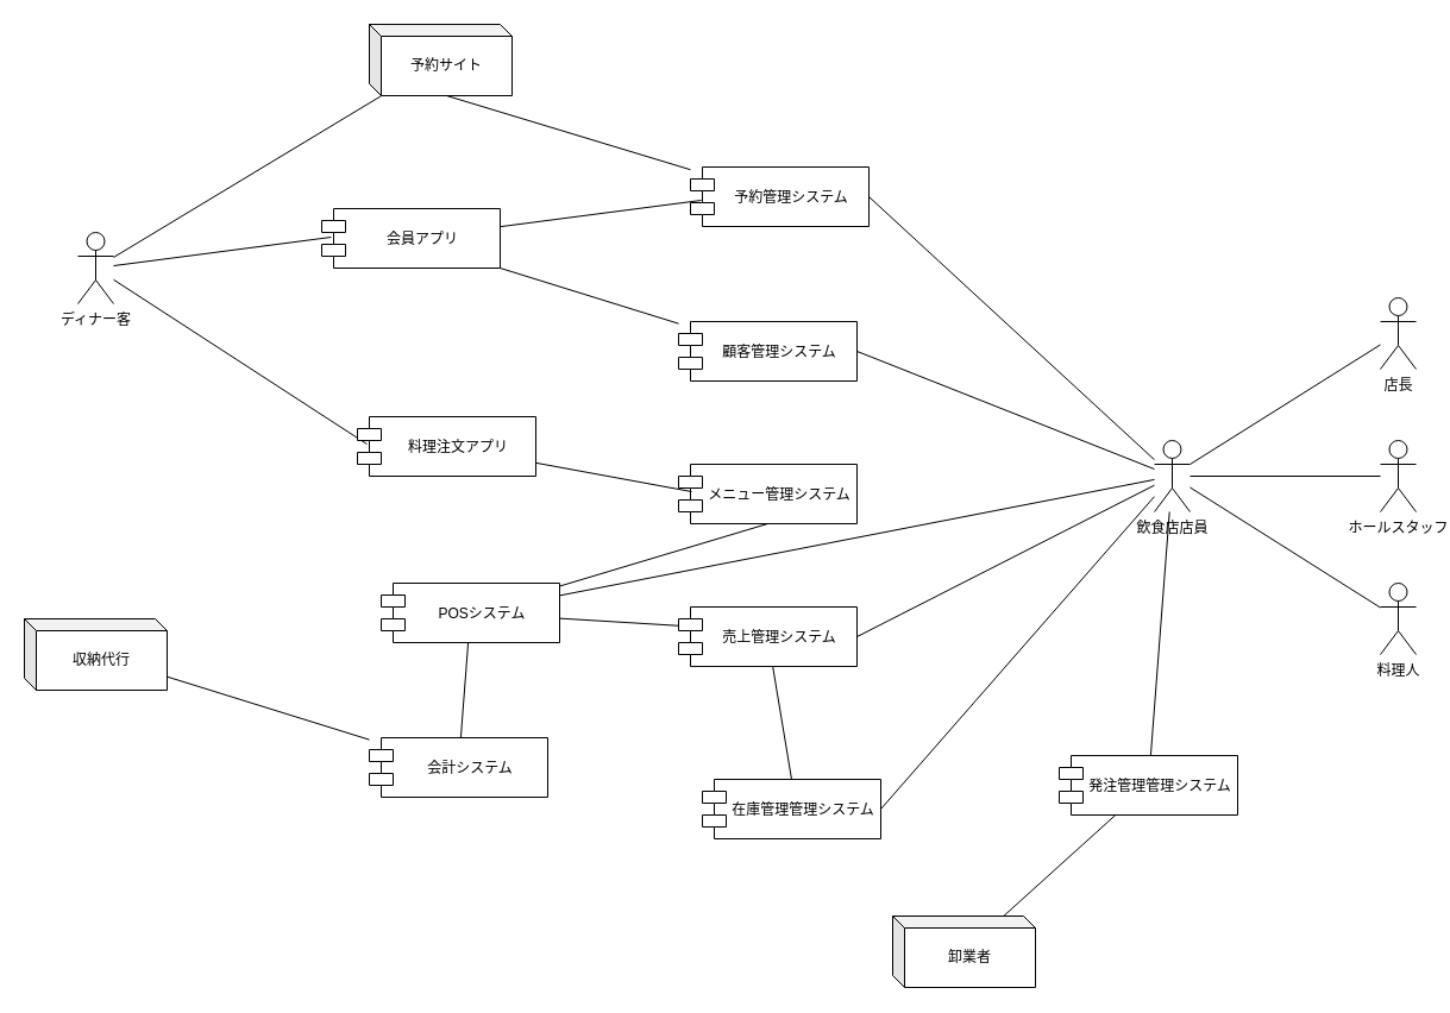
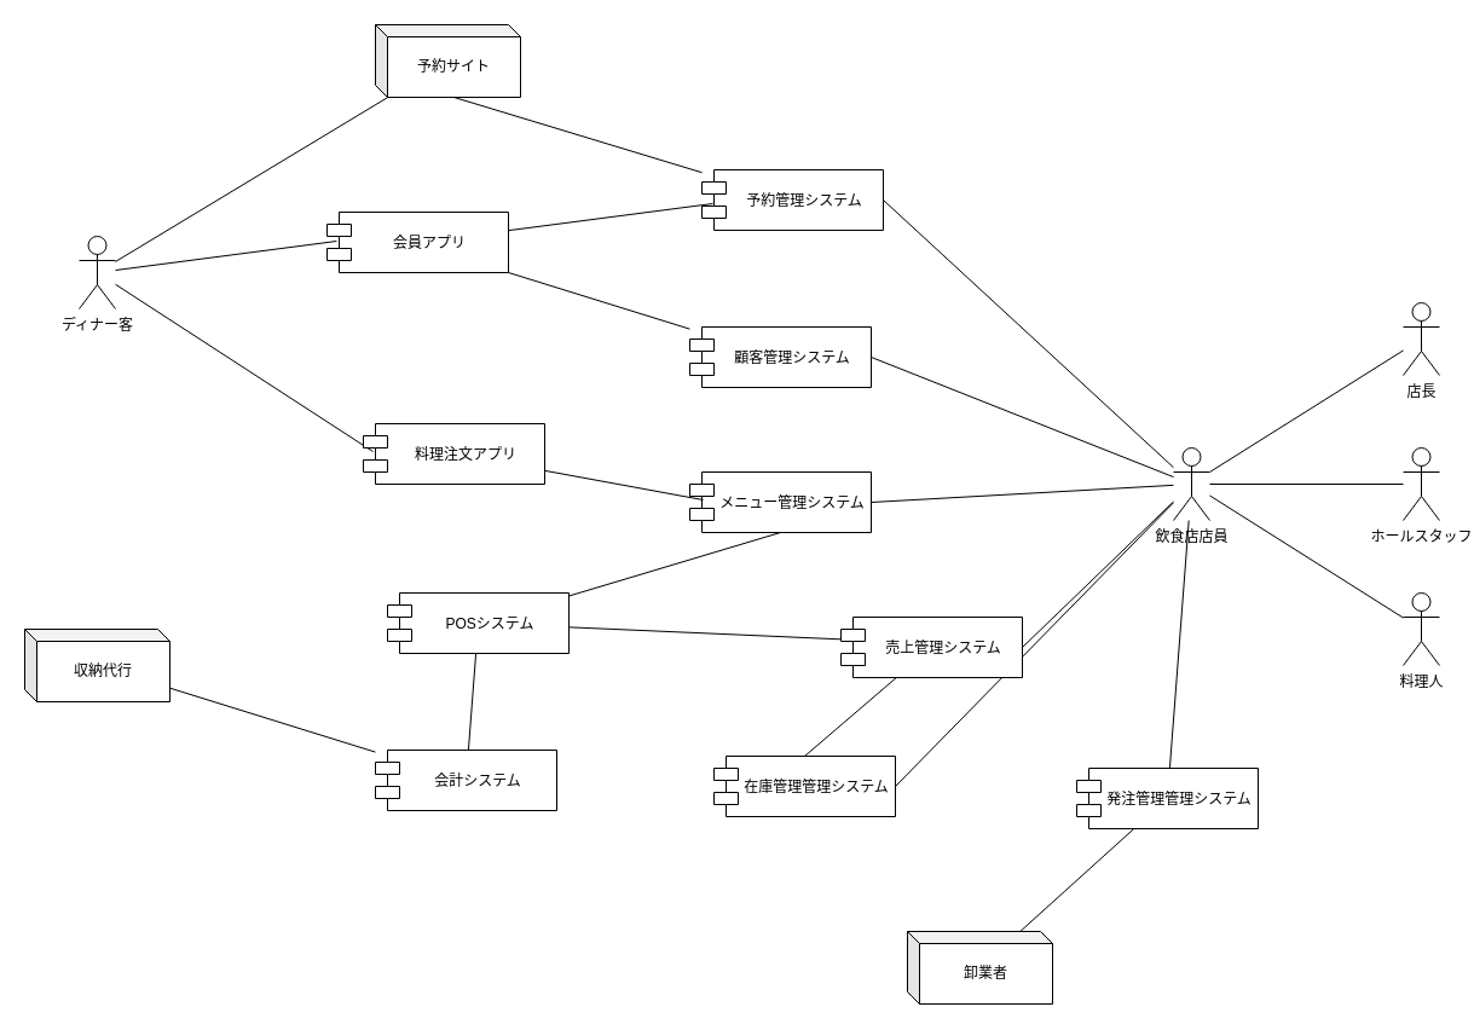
  <mxCell id="0" />
  <mxCell id="1" parent="0" />
  <mxCell id="2" style="edgeStyle=none;html=1;entryX=0.053;entryY=0.48;entryDx=0;entryDy=0;entryPerimeter=0;endArrow=none;endFill=0;" parent="1" source="5" target="20" edge="1"><mxGeometry relative="1" as="geometry" /></mxCell>
  <mxCell id="3" style="edgeStyle=none;html=1;entryX=0.053;entryY=0.46;entryDx=0;entryDy=0;entryPerimeter=0;endArrow=none;endFill=0;" parent="1" source="5" target="22" edge="1"><mxGeometry relative="1" as="geometry" /></mxCell>
  <mxCell id="4" style="edgeStyle=none;html=1;endArrow=none;endFill=0;" edge="1" parent="1" source="5" target="12"><mxGeometry relative="1" as="geometry" /></mxCell>
  <mxCell id="5" value="ディナー客" style="shape=umlActor;verticalLabelPosition=bottom;verticalAlign=top;html=1;outlineConnect=0;" parent="1" vertex="1"><mxGeometry x="65" y="195" width="30" height="60" as="geometry" /></mxCell>
  <mxCell id="6" style="edgeStyle=none;html=1;entryX=1;entryY=0.333;entryDx=0;entryDy=0;entryPerimeter=0;endArrow=none;endFill=0;" parent="1" source="7" target="31" edge="1"><mxGeometry relative="1" as="geometry" /></mxCell>
  <mxCell id="7" value="店長" style="shape=umlActor;verticalLabelPosition=bottom;verticalAlign=top;html=1;outlineConnect=0;" parent="1" vertex="1"><mxGeometry x="1160" y="250" width="30" height="60" as="geometry" /></mxCell>
  <mxCell id="8" style="edgeStyle=none;html=1;endArrow=none;endFill=0;" parent="1" source="9" target="31" edge="1"><mxGeometry relative="1" as="geometry" /></mxCell>
  <mxCell id="9" value="ホールスタッフ" style="shape=umlActor;verticalLabelPosition=bottom;verticalAlign=top;html=1;outlineConnect=0;" parent="1" vertex="1"><mxGeometry x="1160" y="370" width="30" height="60" as="geometry" /></mxCell>
  <mxCell id="10" style="edgeStyle=none;html=1;endArrow=none;endFill=0;" parent="1" source="11" target="31" edge="1"><mxGeometry relative="1" as="geometry" /></mxCell>
  <mxCell id="11" value="料理人" style="shape=umlActor;verticalLabelPosition=bottom;verticalAlign=top;html=1;outlineConnect=0;" parent="1" vertex="1"><mxGeometry x="1160" y="490" width="30" height="60" as="geometry" /></mxCell>
  <mxCell id="12" value="予約サイト" style="shape=cube;whiteSpace=wrap;html=1;boundedLbl=1;backgroundOutline=1;darkOpacity=0.05;darkOpacity2=0.1;size=10;" parent="1" vertex="1"><mxGeometry x="310" y="20" width="120" height="60" as="geometry" /></mxCell>
  <mxCell id="13" value="収納代行" style="shape=cube;whiteSpace=wrap;html=1;boundedLbl=1;backgroundOutline=1;darkOpacity=0.05;darkOpacity2=0.1;size=10;" parent="1" vertex="1"><mxGeometry x="20" y="520" width="120" height="60" as="geometry" /></mxCell>
  <mxCell id="14" style="edgeStyle=none;html=1;entryX=0;entryY=0;entryDx=65;entryDy=60;entryPerimeter=0;endArrow=none;endFill=0;" parent="1" source="15" target="12" edge="1"><mxGeometry relative="1" as="geometry" /></mxCell>
  <mxCell id="15" value="予約管理システム" style="shape=module;align=left;spacingLeft=20;align=center;verticalAlign=middle;" parent="1" vertex="1"><mxGeometry x="580" y="140" width="150" height="50" as="geometry" /></mxCell>
  <mxCell id="16" value="メニュー管理システム" style="shape=module;align=left;spacingLeft=20;align=center;verticalAlign=middle;" parent="1" vertex="1"><mxGeometry x="570" y="390" width="150" height="50" as="geometry" /></mxCell>
  <mxCell id="17" style="edgeStyle=none;html=1;entryX=1;entryY=1;entryDx=0;entryDy=0;endArrow=none;endFill=0;" edge="1" parent="1" source="18" target="20"><mxGeometry relative="1" as="geometry" /></mxCell>
  <mxCell id="18" value="顧客管理システム" style="shape=module;align=left;spacingLeft=20;align=center;verticalAlign=middle;" parent="1" vertex="1"><mxGeometry x="570" y="270" width="150" height="50" as="geometry" /></mxCell>
  <mxCell id="19" style="edgeStyle=none;html=1;entryX=0.06;entryY=0.56;entryDx=0;entryDy=0;entryPerimeter=0;endArrow=none;endFill=0;" parent="1" source="20" target="15" edge="1"><mxGeometry relative="1" as="geometry" /></mxCell>
  <mxCell id="20" value="会員アプリ" style="shape=module;align=left;spacingLeft=20;align=center;verticalAlign=middle;" parent="1" vertex="1"><mxGeometry x="270" y="175" width="150" height="50" as="geometry" /></mxCell>
  <mxCell id="21" style="edgeStyle=none;html=1;entryX=0.073;entryY=0.46;entryDx=0;entryDy=0;entryPerimeter=0;endArrow=none;endFill=0;" parent="1" source="22" target="16" edge="1"><mxGeometry relative="1" as="geometry" /></mxCell>
  <mxCell id="22" value="料理注文アプリ" style="shape=module;align=left;spacingLeft=20;align=center;verticalAlign=middle;" parent="1" vertex="1"><mxGeometry x="300" y="350" width="150" height="50" as="geometry" /></mxCell>
  <mxCell id="23" style="edgeStyle=none;html=1;endArrow=none;endFill=0;" edge="1" parent="1" source="24" target="13"><mxGeometry relative="1" as="geometry" /></mxCell>
  <mxCell id="24" value="会計システム" style="shape=module;align=left;spacingLeft=20;align=center;verticalAlign=middle;" parent="1" vertex="1"><mxGeometry x="310" y="620" width="150" height="50" as="geometry" /></mxCell>
- <mxCell id="25" style="edgeStyle=none;html=1;endArrow=none;endFill=0;" edge="1" parent="1" source="31" target="35"><mxGeometry relative="1" as="geometry" /></mxCell>
+ <mxCell id="25" style="edgeStyle=none;html=1;entryX=1;entryY=0.5;entryDx=0;entryDy=0;endArrow=none;endFill=0;" edge="1" parent="1" source="31" target="16"><mxGeometry relative="1" as="geometry" /></mxCell>
  <mxCell id="26" style="edgeStyle=none;html=1;entryX=1;entryY=0.5;entryDx=0;entryDy=0;endArrow=none;endFill=0;" edge="1" parent="1" source="31" target="37"><mxGeometry relative="1" as="geometry" /></mxCell>
  <mxCell id="27" style="edgeStyle=none;html=1;entryX=1;entryY=0.5;entryDx=0;entryDy=0;endArrow=none;endFill=0;" edge="1" parent="1" source="31" target="38"><mxGeometry relative="1" as="geometry" /></mxCell>
  <mxCell id="28" style="edgeStyle=none;html=1;entryX=1;entryY=0.5;entryDx=0;entryDy=0;endArrow=none;endFill=0;" edge="1" parent="1" source="31" target="18"><mxGeometry relative="1" as="geometry" /></mxCell>
  <mxCell id="29" style="edgeStyle=none;html=1;entryX=1;entryY=0.5;entryDx=0;entryDy=0;endArrow=none;endFill=0;" edge="1" parent="1" source="31" target="15"><mxGeometry relative="1" as="geometry" /></mxCell>
  <mxCell id="30" style="edgeStyle=none;html=1;endArrow=none;endFill=0;" edge="1" parent="1" source="31" target="40"><mxGeometry relative="1" as="geometry" /></mxCell>
  <mxCell id="31" value="飲食店店員" style="shape=umlActor;verticalLabelPosition=bottom;verticalAlign=top;html=1;outlineConnect=0;" parent="1" vertex="1"><mxGeometry x="970" y="370" width="30" height="60" as="geometry" /></mxCell>
  <mxCell id="32" style="edgeStyle=none;html=1;entryX=1;entryY=0.5;entryDx=0;entryDy=0;endArrow=none;endFill=0;" parent="1" source="35" target="37" edge="1"><mxGeometry relative="1" as="geometry" /></mxCell>
  <mxCell id="33" style="edgeStyle=none;html=1;entryX=0.5;entryY=1;entryDx=0;entryDy=0;endArrow=none;endFill=0;" parent="1" source="35" target="16" edge="1"><mxGeometry relative="1" as="geometry" /></mxCell>
  <mxCell id="34" style="edgeStyle=none;html=1;endArrow=none;endFill=0;" edge="1" parent="1" source="35" target="24"><mxGeometry relative="1" as="geometry" /></mxCell>
  <mxCell id="35" value="POSシステム" style="shape=module;align=left;spacingLeft=20;align=center;verticalAlign=middle;" parent="1" vertex="1"><mxGeometry x="320" y="490" width="150" height="50" as="geometry" /></mxCell>
  <mxCell id="36" style="edgeStyle=none;html=1;entryX=0.5;entryY=0;entryDx=0;entryDy=0;endArrow=none;endFill=0;" edge="1" parent="1" source="37" target="38"><mxGeometry relative="1" as="geometry" /></mxCell>
- <mxCell id="37" value="売上管理システム" style="shape=module;align=left;spacingLeft=20;align=center;verticalAlign=middle;" parent="1" vertex="1"><mxGeometry x="570" y="510" width="150" height="50" as="geometry" /></mxCell>
- <mxCell id="38" value="在庫管理管理システム" style="shape=module;align=left;spacingLeft=20;align=center;verticalAlign=middle;" parent="1" vertex="1"><mxGeometry x="590" y="655" width="150" height="50" as="geometry" /></mxCell>
+ <mxCell id="37" value="売上管理システム" style="shape=module;align=left;spacingLeft=20;align=center;verticalAlign=middle;" parent="1" vertex="1"><mxGeometry x="695" y="510" width="150" height="50" as="geometry" /></mxCell>
+ <mxCell id="38" value="在庫管理管理システム" style="shape=module;align=left;spacingLeft=20;align=center;verticalAlign=middle;" parent="1" vertex="1"><mxGeometry x="590" y="625" width="150" height="50" as="geometry" /></mxCell>
  <mxCell id="39" style="edgeStyle=none;html=1;endArrow=none;endFill=0;" edge="1" parent="1" source="40" target="41"><mxGeometry relative="1" as="geometry" /></mxCell>
  <mxCell id="40" value="発注管理管理システム" style="shape=module;align=left;spacingLeft=20;align=center;verticalAlign=middle;" vertex="1" parent="1"><mxGeometry x="890" y="635" width="150" height="50" as="geometry" /></mxCell>
  <mxCell id="41" value="卸業者" style="shape=cube;whiteSpace=wrap;html=1;boundedLbl=1;backgroundOutline=1;darkOpacity=0.05;darkOpacity2=0.1;size=10;" vertex="1" parent="1"><mxGeometry x="750" y="770" width="120" height="60" as="geometry" /></mxCell>
